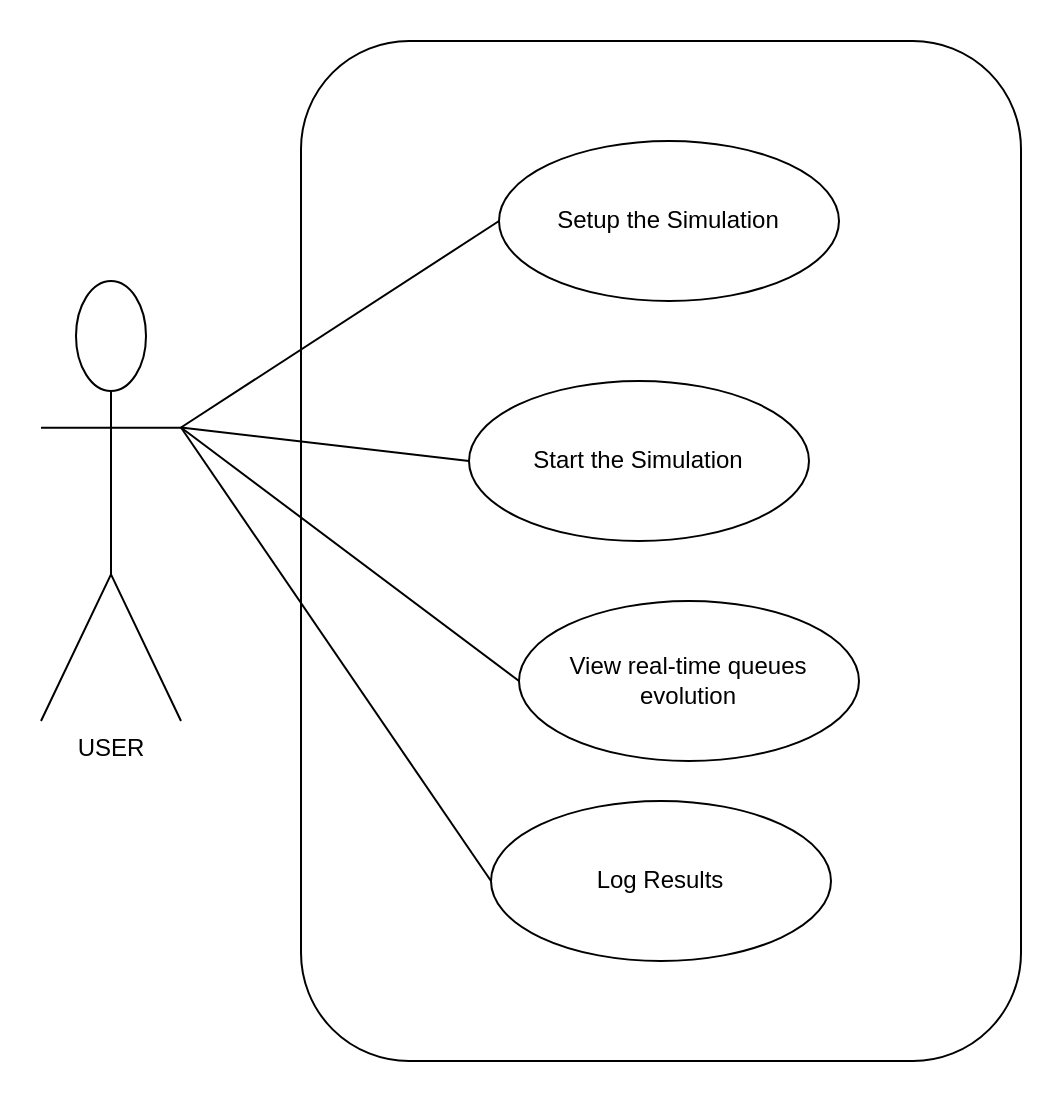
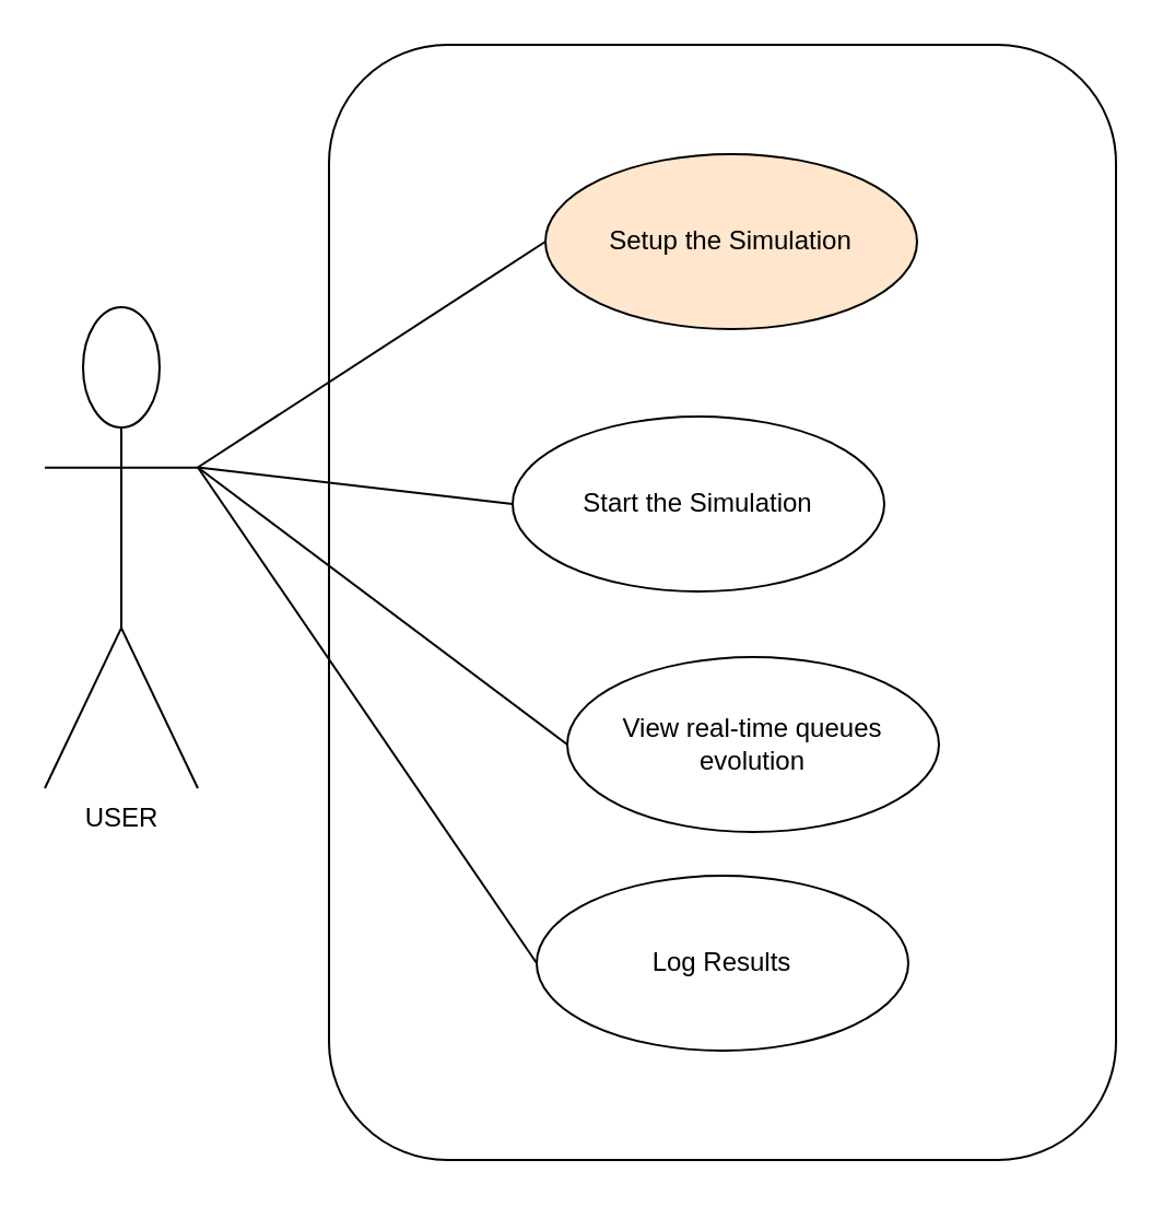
  <mxCell id="0" />
  <mxCell id="1" parent="0" />
  <mxCell id="2" value="USER" style="shape=umlActor;verticalLabelPosition=bottom;verticalAlign=top;html=1;outlineConnect=0;" parent="1" vertex="1"><mxGeometry x="20" y="140" width="70" height="220" as="geometry" /></mxCell>
  <mxCell id="3" value="" style="rounded=1;whiteSpace=wrap;html=1;" parent="1" vertex="1"><mxGeometry x="150" y="20" width="360" height="510" as="geometry" /></mxCell>
- <mxCell id="4" value="Setup the Simulation" style="ellipse;whiteSpace=wrap;html=1;" parent="1" vertex="1"><mxGeometry x="249" y="70" width="170" height="80" as="geometry" /></mxCell>
+ <mxCell id="4" value="Setup the Simulation" style="ellipse;whiteSpace=wrap;html=1;fillColor=#ffe6cc;" parent="1" vertex="1"><mxGeometry x="249" y="70" width="170" height="80" as="geometry" /></mxCell>
  <mxCell id="5" value="Start the Simulation" style="ellipse;whiteSpace=wrap;html=1;" parent="1" vertex="1"><mxGeometry x="234" y="190" width="170" height="80" as="geometry" /></mxCell>
  <mxCell id="6" value="View real-time queues evolution" style="ellipse;whiteSpace=wrap;html=1;" parent="1" vertex="1"><mxGeometry x="259" y="300" width="170" height="80" as="geometry" /></mxCell>
  <mxCell id="7" value="" style="endArrow=none;html=1;rounded=0;exitX=1;exitY=0.333;exitDx=0;exitDy=0;exitPerimeter=0;entryX=0;entryY=0.5;entryDx=0;entryDy=0;" parent="1" source="2" target="4" edge="1"><mxGeometry width="50" height="50" relative="1" as="geometry"><mxPoint x="350" y="290" as="sourcePoint" /><mxPoint x="400" y="240" as="targetPoint" /></mxGeometry></mxCell>
  <mxCell id="8" value="" style="endArrow=none;html=1;rounded=0;exitX=1;exitY=0.333;exitDx=0;exitDy=0;exitPerimeter=0;entryX=0;entryY=0.5;entryDx=0;entryDy=0;" parent="1" source="2" target="5" edge="1"><mxGeometry width="50" height="50" relative="1" as="geometry"><mxPoint x="100" y="223" as="sourcePoint" /><mxPoint x="259" y="120" as="targetPoint" /></mxGeometry></mxCell>
  <mxCell id="9" value="" style="endArrow=none;html=1;rounded=0;exitX=1;exitY=0.333;exitDx=0;exitDy=0;exitPerimeter=0;entryX=0;entryY=0.5;entryDx=0;entryDy=0;" parent="1" source="2" target="6" edge="1"><mxGeometry width="50" height="50" relative="1" as="geometry"><mxPoint x="110" y="233" as="sourcePoint" /><mxPoint x="269" y="130" as="targetPoint" /></mxGeometry></mxCell>
  <mxCell id="10" value="Log Results" style="ellipse;whiteSpace=wrap;html=1;" parent="1" vertex="1"><mxGeometry x="245" y="400" width="170" height="80" as="geometry" /></mxCell>
  <mxCell id="11" value="" style="endArrow=none;html=1;rounded=0;exitX=1;exitY=0.333;exitDx=0;exitDy=0;exitPerimeter=0;entryX=0;entryY=0.5;entryDx=0;entryDy=0;" parent="1" source="2" target="10" edge="1"><mxGeometry width="50" height="50" relative="1" as="geometry"><mxPoint x="100" y="223" as="sourcePoint" /><mxPoint x="259" y="350" as="targetPoint" /></mxGeometry></mxCell>
